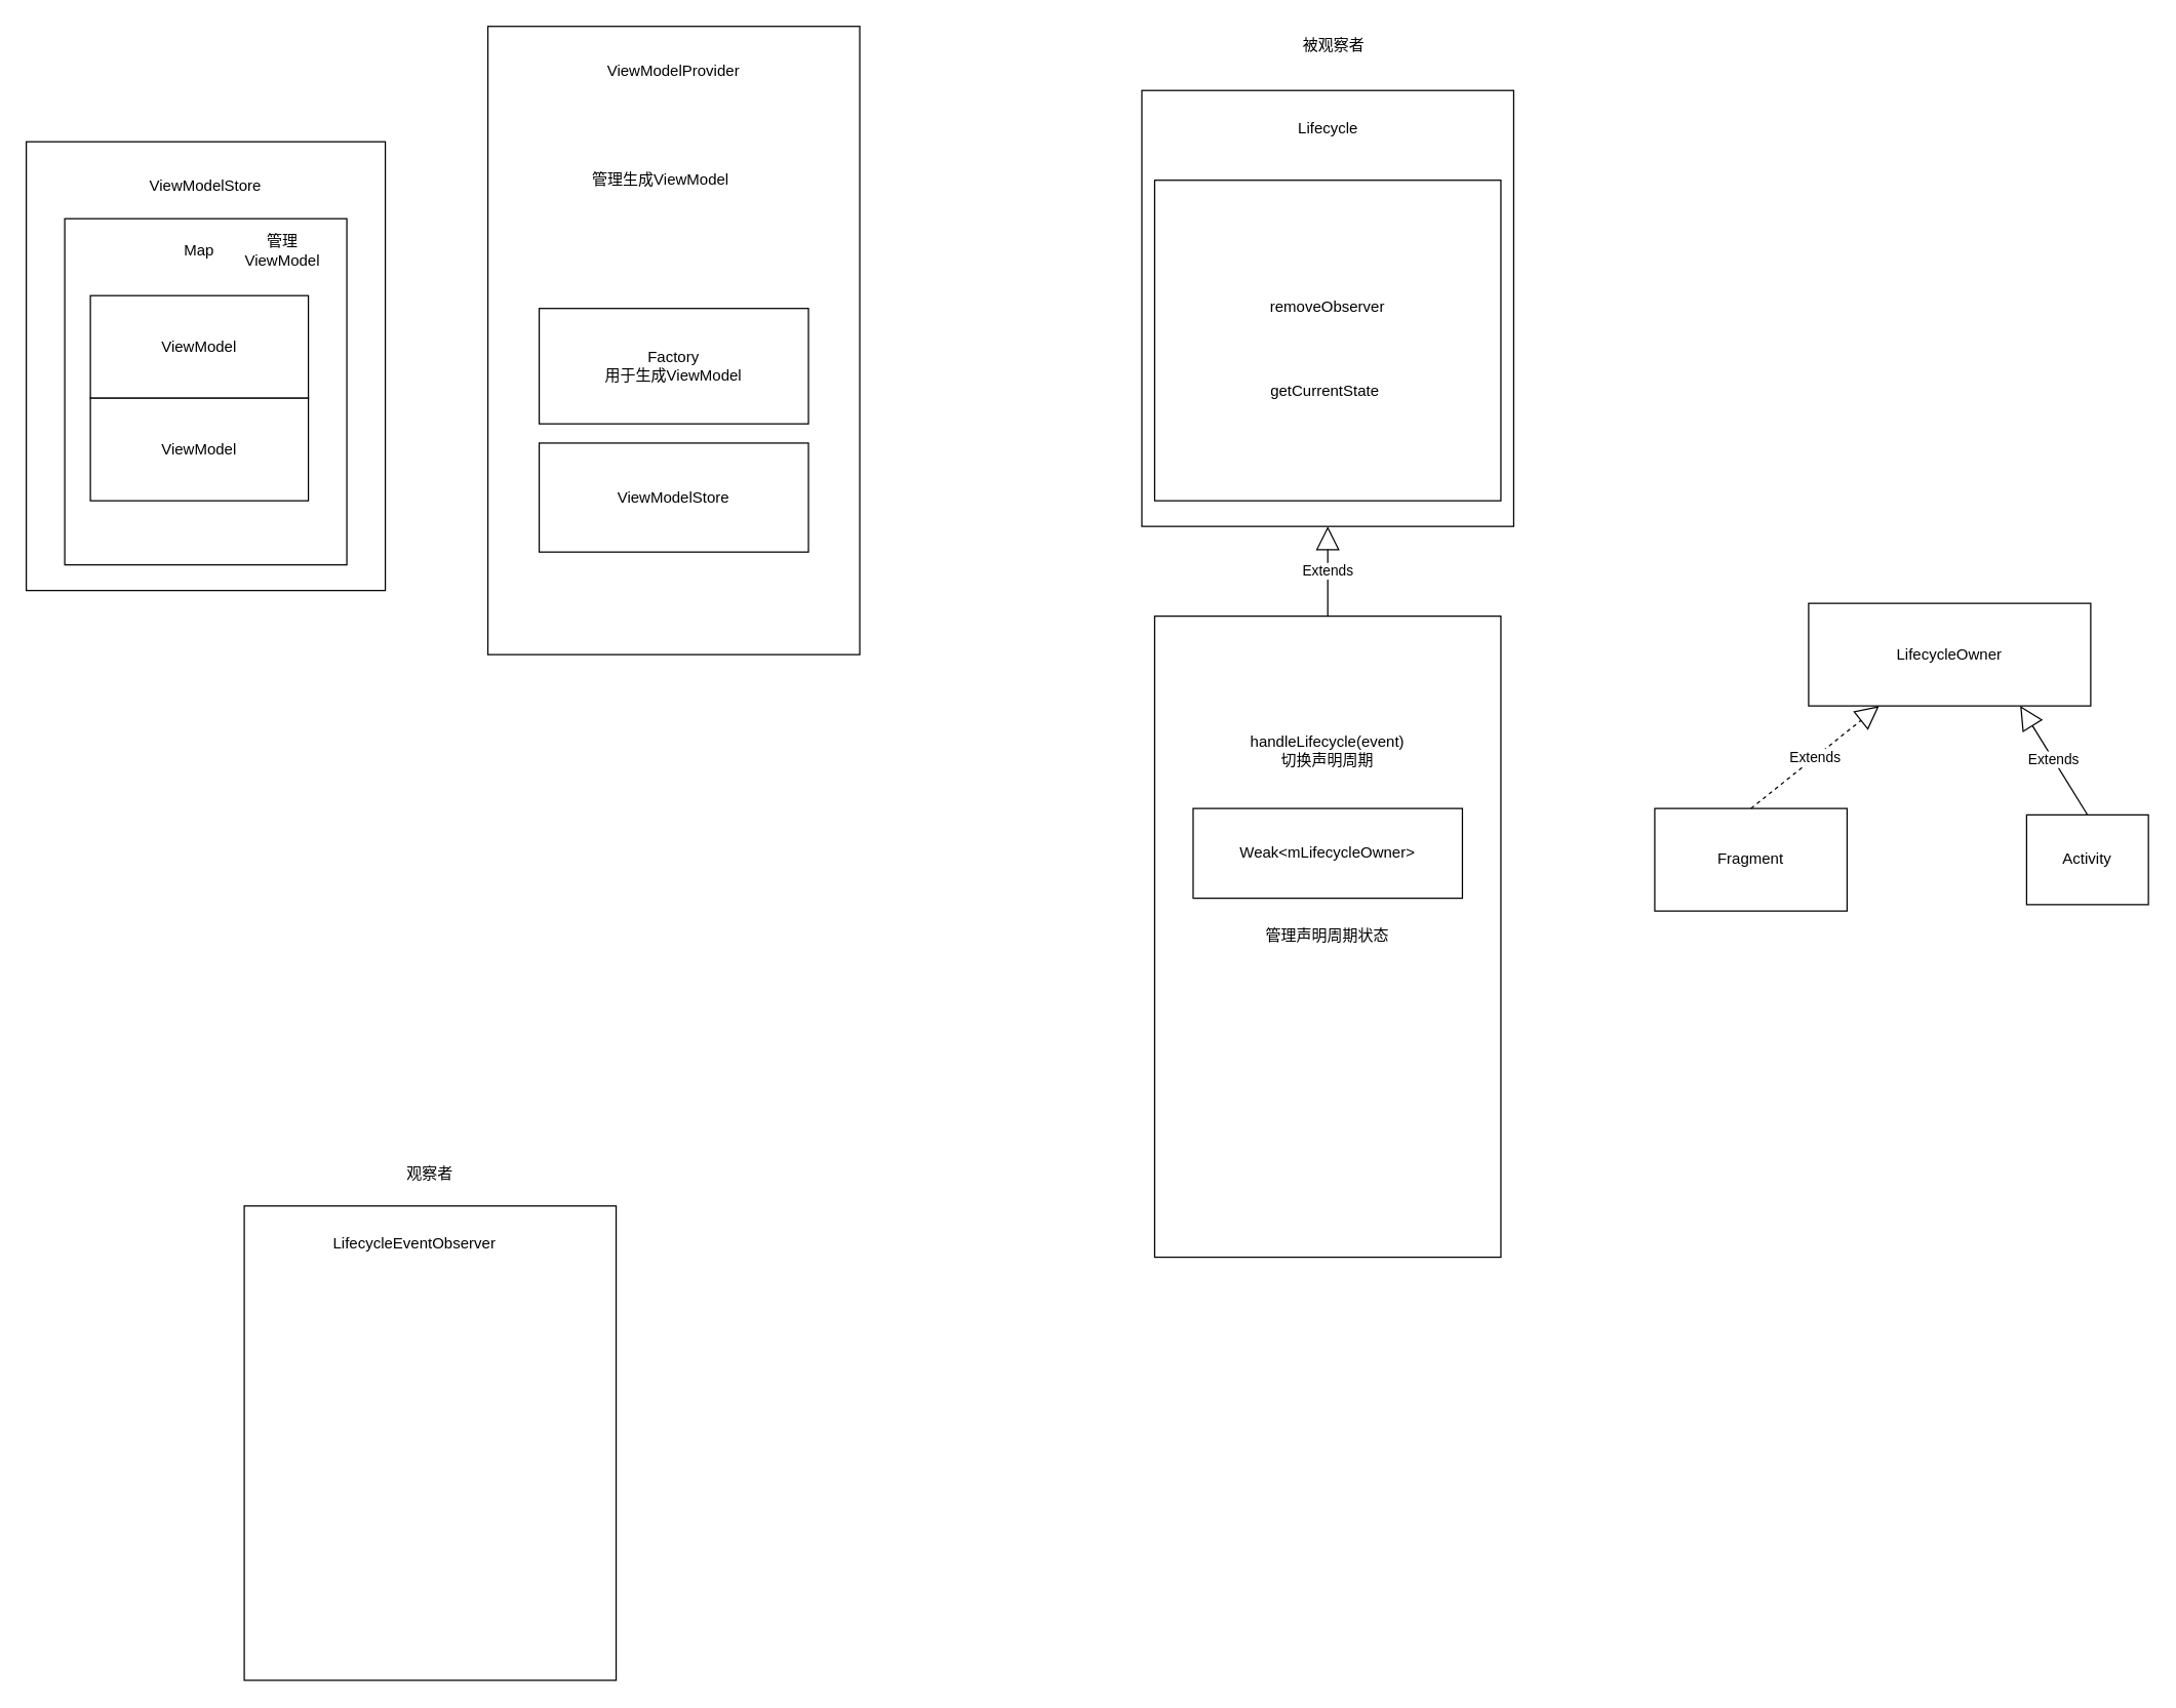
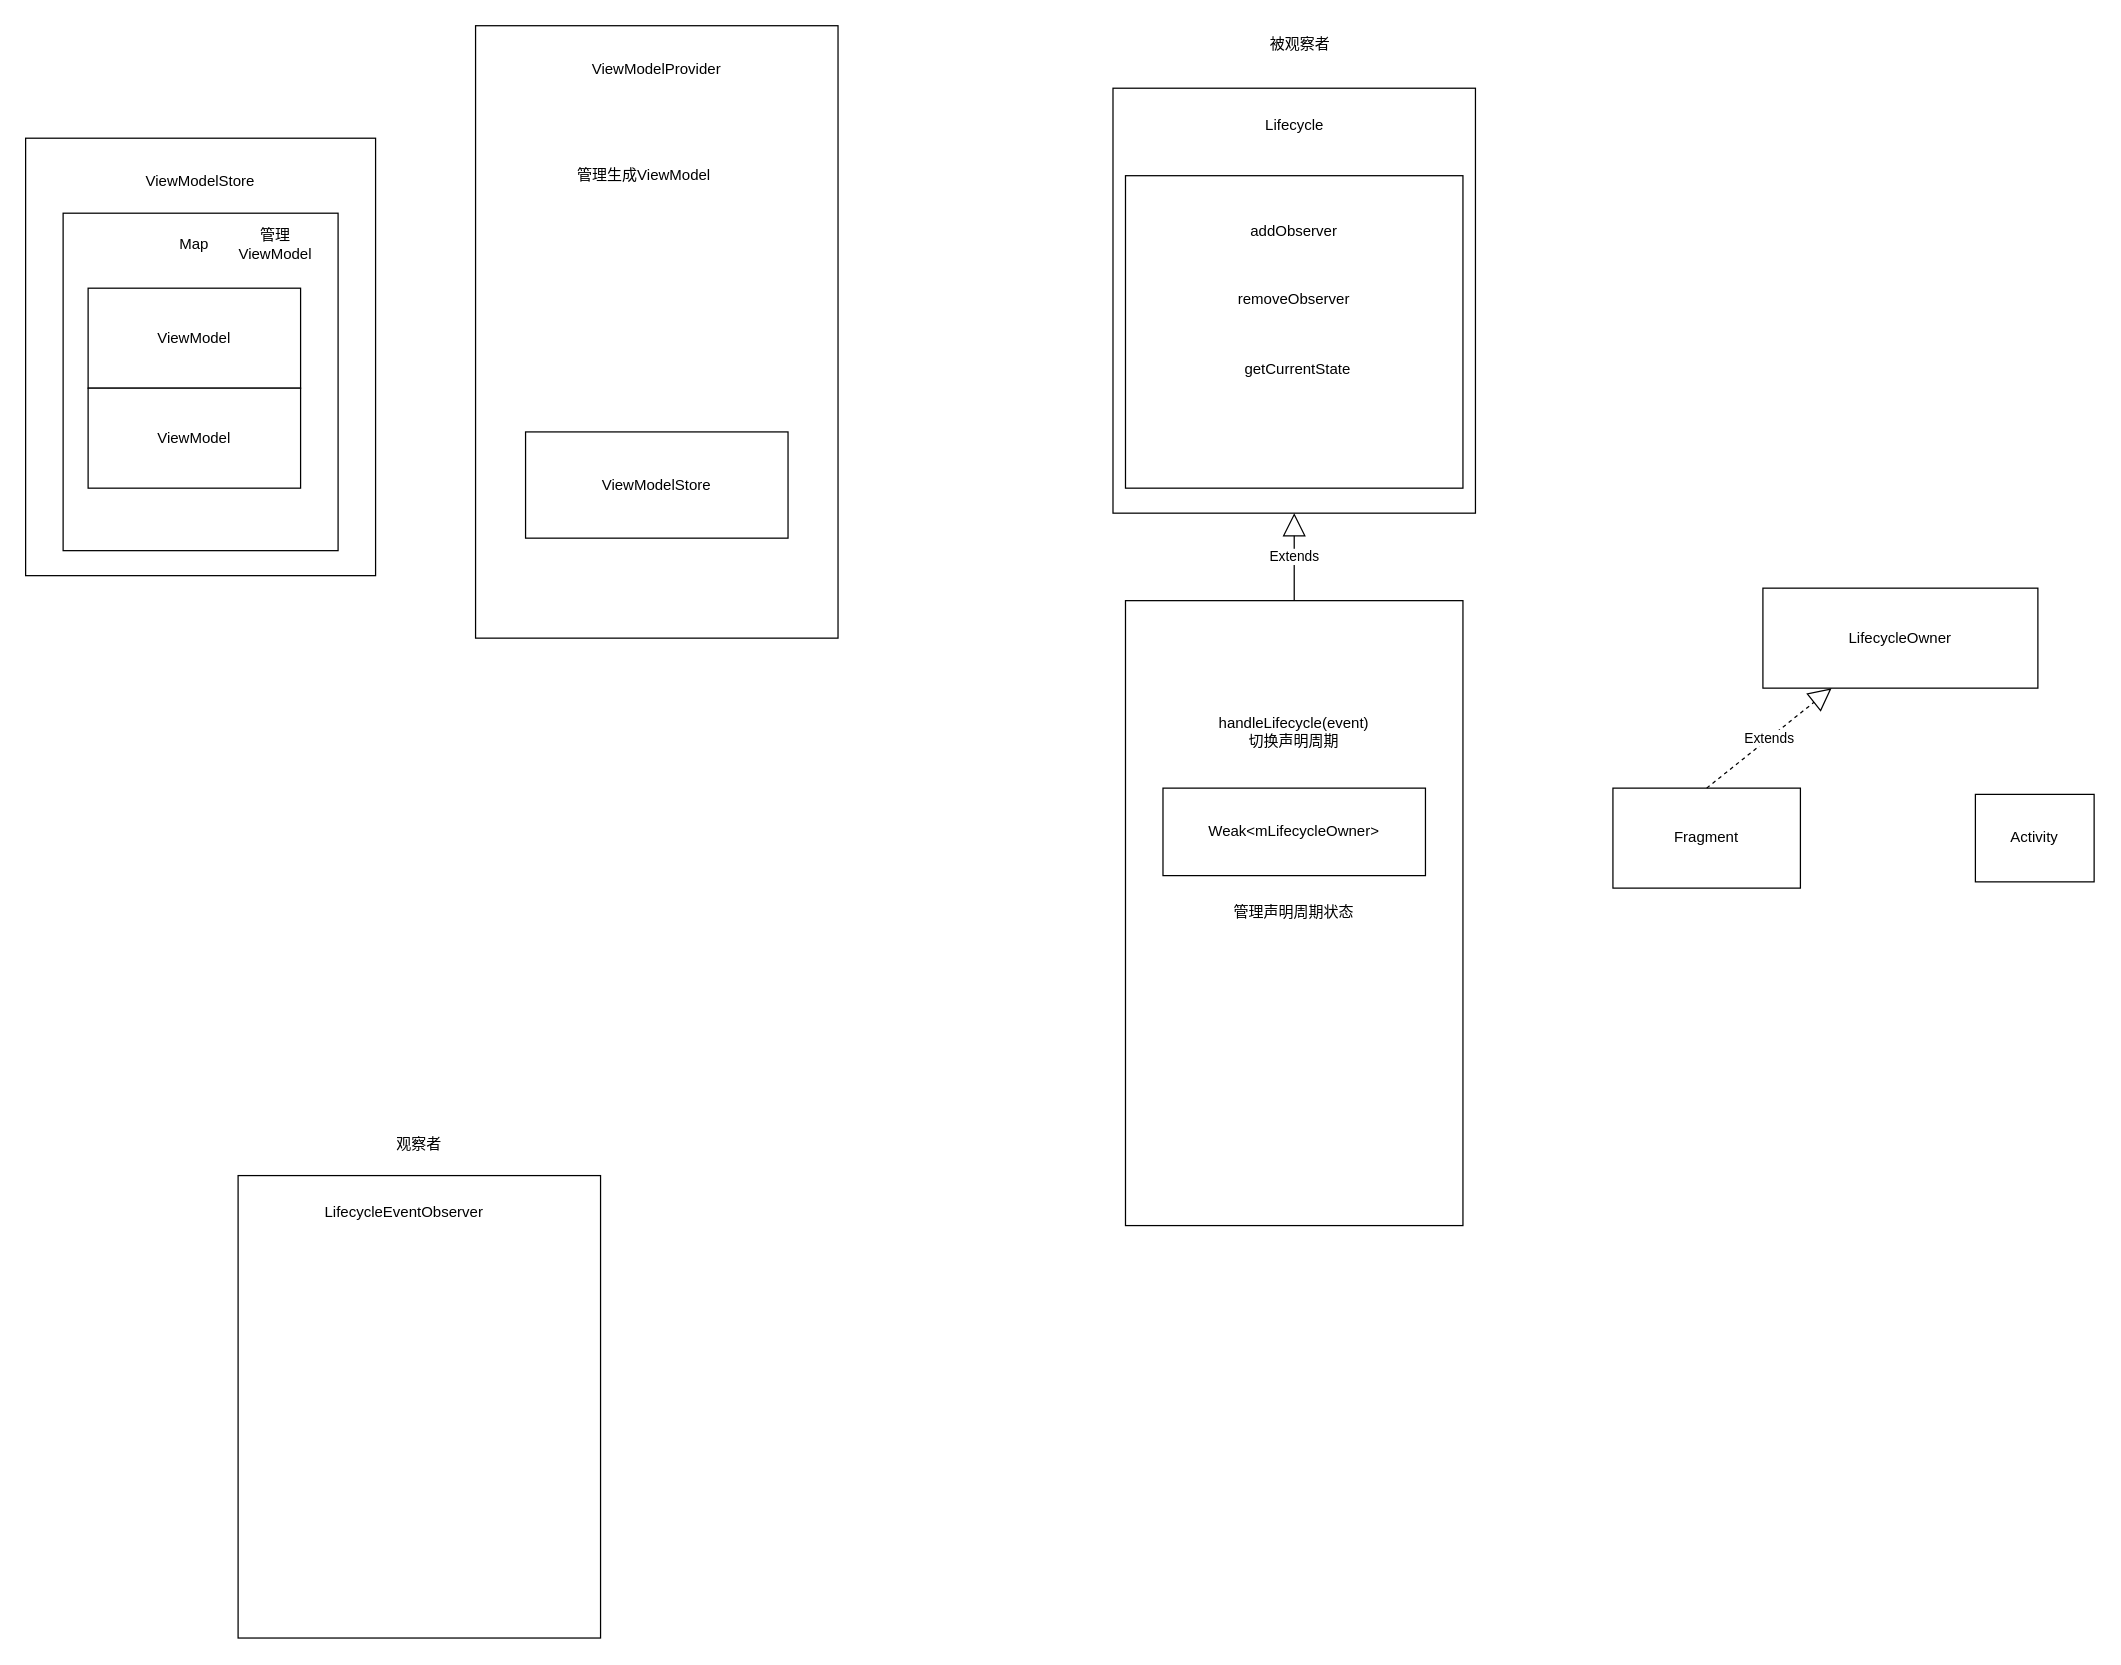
  <mxCell id="0" />
  <mxCell id="1" parent="0" />
  <mxCell id="2" value="" style="rounded=0;whiteSpace=wrap;html=1;" vertex="1" parent="1"><mxGeometry x="20" y="110" width="280" height="350" as="geometry" /></mxCell>
  <mxCell id="3" value="ViewModelStore" style="text;html=1;strokeColor=none;fillColor=none;align=center;verticalAlign=middle;whiteSpace=wrap;rounded=0;" vertex="1" parent="1"><mxGeometry x="110" y="125" width="100" height="40" as="geometry" /></mxCell>
  <mxCell id="4" value="" style="rounded=0;whiteSpace=wrap;html=1;" vertex="1" parent="1"><mxGeometry x="50" y="170" width="220" height="270" as="geometry" /></mxCell>
  <mxCell id="5" value="Map" style="text;html=1;strokeColor=none;fillColor=none;align=center;verticalAlign=middle;whiteSpace=wrap;rounded=0;" vertex="1" parent="1"><mxGeometry x="120" y="180" width="70" height="30" as="geometry" /></mxCell>
  <mxCell id="6" value="&lt;span&gt;ViewModel&lt;/span&gt;" style="rounded=0;whiteSpace=wrap;html=1;" vertex="1" parent="1"><mxGeometry x="70" y="230" width="170" height="80" as="geometry" /></mxCell>
  <mxCell id="7" value="&lt;span&gt;ViewModel&lt;/span&gt;" style="rounded=0;whiteSpace=wrap;html=1;" vertex="1" parent="1"><mxGeometry x="70" y="310" width="170" height="80" as="geometry" /></mxCell>
  <mxCell id="8" value="" style="rounded=0;whiteSpace=wrap;html=1;" vertex="1" parent="1"><mxGeometry x="380" y="20" width="290" height="490" as="geometry" /></mxCell>
  <mxCell id="9" value="管理ViewModel" style="text;html=1;strokeColor=none;fillColor=none;align=center;verticalAlign=middle;whiteSpace=wrap;rounded=0;" vertex="1" parent="1"><mxGeometry x="190" y="185" width="60" height="20" as="geometry" /></mxCell>
  <mxCell id="10" value="ViewModelProvider" style="text;html=1;strokeColor=none;fillColor=none;align=center;verticalAlign=middle;whiteSpace=wrap;rounded=0;" vertex="1" parent="1"><mxGeometry x="460" y="30" width="130" height="50" as="geometry" /></mxCell>
- <mxCell id="11" value="Factory &lt;br&gt;用于生成ViewModel" style="rounded=0;whiteSpace=wrap;html=1;" vertex="1" parent="1"><mxGeometry x="420" y="240" width="210" height="90" as="geometry" /></mxCell>
  <mxCell id="12" value="ViewModelStore" style="rounded=0;whiteSpace=wrap;html=1;" vertex="1" parent="1"><mxGeometry x="420" y="345" width="210" height="85" as="geometry" /></mxCell>
  <mxCell id="13" value="" style="rounded=0;whiteSpace=wrap;html=1;" vertex="1" parent="1"><mxGeometry x="890" y="70" width="290" height="340" as="geometry" /></mxCell>
  <mxCell id="14" value="Lifecycle" style="text;html=1;strokeColor=none;fillColor=none;align=center;verticalAlign=middle;whiteSpace=wrap;rounded=0;" vertex="1" parent="1"><mxGeometry x="992.5" y="80" width="85" height="40" as="geometry" /></mxCell>
  <mxCell id="15" value="" style="rounded=0;whiteSpace=wrap;html=1;" vertex="1" parent="1"><mxGeometry x="900" y="140" width="270" height="250" as="geometry" /></mxCell>
+ <mxCell id="16" value="addObserver" style="text;html=1;strokeColor=none;fillColor=none;align=center;verticalAlign=middle;whiteSpace=wrap;rounded=0;" vertex="1" parent="1"><mxGeometry x="930" y="160" width="210" height="50" as="geometry" /></mxCell>
  <mxCell id="17" value="removeObserver" style="text;html=1;strokeColor=none;fillColor=none;align=center;verticalAlign=middle;whiteSpace=wrap;rounded=0;" vertex="1" parent="1"><mxGeometry x="970" y="218" width="130" height="42" as="geometry" /></mxCell>
- <mxCell id="18" value="getCurrentState" style="text;html=1;strokeColor=none;fillColor=none;align=center;verticalAlign=middle;whiteSpace=wrap;rounded=0;" vertex="1" parent="1"><mxGeometry x="987.5" y="285" width="90" height="40" as="geometry" /></mxCell>
+ <mxCell id="18" value="getCurrentState" style="text;html=1;strokeColor=none;fillColor=none;align=center;verticalAlign=middle;whiteSpace=wrap;rounded=0;" vertex="1" parent="1"><mxGeometry x="992.5" y="275" width="90" height="40" as="geometry" /></mxCell>
  <mxCell id="19" value="被观察者" style="text;html=1;strokeColor=none;fillColor=none;align=center;verticalAlign=middle;whiteSpace=wrap;rounded=0;" vertex="1" parent="1"><mxGeometry x="980" y="20" width="120" height="30" as="geometry" /></mxCell>
  <mxCell id="20" value="" style="rounded=0;whiteSpace=wrap;html=1;" vertex="1" parent="1"><mxGeometry x="190" y="940" width="290" height="370" as="geometry" /></mxCell>
  <mxCell id="21" value="LifecycleEventObserver" style="text;html=1;strokeColor=none;fillColor=none;align=center;verticalAlign=middle;whiteSpace=wrap;rounded=0;" vertex="1" parent="1"><mxGeometry x="242.5" y="940" width="160" height="60" as="geometry" /></mxCell>
  <mxCell id="22" value="观察者" style="text;html=1;strokeColor=none;fillColor=none;align=center;verticalAlign=middle;whiteSpace=wrap;rounded=0;" vertex="1" parent="1"><mxGeometry x="254" y="900" width="162" height="30" as="geometry" /></mxCell>
  <mxCell id="23" value="管理声明周期状态" style="rounded=0;whiteSpace=wrap;html=1;" vertex="1" parent="1"><mxGeometry x="900" y="480" width="270" height="500" as="geometry" /></mxCell>
  <mxCell id="24" value="Extends" style="endArrow=block;endSize=16;endFill=0;html=1;exitX=0.5;exitY=0;exitDx=0;exitDy=0;entryX=0.5;entryY=1;entryDx=0;entryDy=0;" edge="1" parent="1" source="23" target="13"><mxGeometry width="160" relative="1" as="geometry"><mxPoint x="840" y="450" as="sourcePoint" /><mxPoint x="1000" y="450" as="targetPoint" /></mxGeometry></mxCell>
  <mxCell id="25" value="handleLifecycle(event) 切换声明周期" style="text;html=1;strokeColor=none;fillColor=none;align=center;verticalAlign=middle;whiteSpace=wrap;rounded=0;" vertex="1" parent="1"><mxGeometry x="970" y="560" width="130" height="50" as="geometry" /></mxCell>
  <mxCell id="26" value="LifecycleOwner" style="rounded=0;whiteSpace=wrap;html=1;" vertex="1" parent="1"><mxGeometry x="1410" y="470" width="220" height="80" as="geometry" /></mxCell>
  <mxCell id="27" value="Fragment" style="rounded=0;whiteSpace=wrap;html=1;" vertex="1" parent="1"><mxGeometry x="1290" y="630" width="150" height="80" as="geometry" /></mxCell>
  <mxCell id="28" value="Activity" style="rounded=0;whiteSpace=wrap;html=1;" vertex="1" parent="1"><mxGeometry x="1580" y="635" width="95" height="70" as="geometry" /></mxCell>
  <mxCell id="29" value="Extends" style="endArrow=block;endSize=16;endFill=0;html=1;exitX=0.5;exitY=0;exitDx=0;exitDy=0;entryX=0.25;entryY=1;entryDx=0;entryDy=0;dashed=1;" edge="1" parent="1" source="27" target="26"><mxGeometry width="160" relative="1" as="geometry"><mxPoint x="1350" y="830" as="sourcePoint" /><mxPoint x="1510" y="830" as="targetPoint" /></mxGeometry></mxCell>
- <mxCell id="30" value="Extends" style="endArrow=block;endSize=16;endFill=0;html=1;exitX=0.5;exitY=0;exitDx=0;exitDy=0;entryX=0.75;entryY=1;entryDx=0;entryDy=0;" edge="1" parent="1" source="28" target="26"><mxGeometry width="160" relative="1" as="geometry"><mxPoint x="1630" y="800" as="sourcePoint" /><mxPoint x="1790" y="800" as="targetPoint" /></mxGeometry></mxCell>
  <mxCell id="31" value="Weak&amp;lt;mLifecycleOwner&amp;gt;" style="rounded=0;whiteSpace=wrap;html=1;" vertex="1" parent="1"><mxGeometry x="930" y="630" width="210" height="70" as="geometry" /></mxCell>
  <mxCell id="32" value="管理生成ViewModel" style="text;html=1;strokeColor=none;fillColor=none;align=center;verticalAlign=middle;whiteSpace=wrap;rounded=0;" vertex="1" parent="1"><mxGeometry x="440" y="115" width="150" height="50" as="geometry" /></mxCell>
